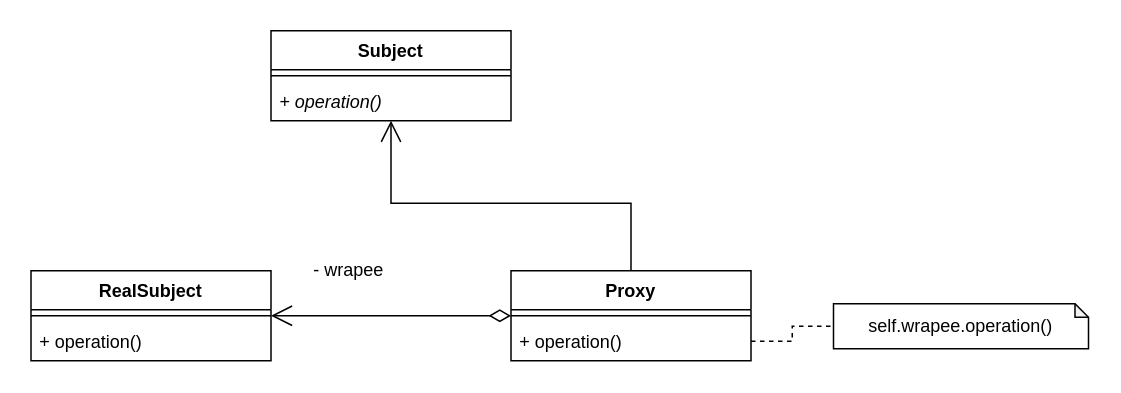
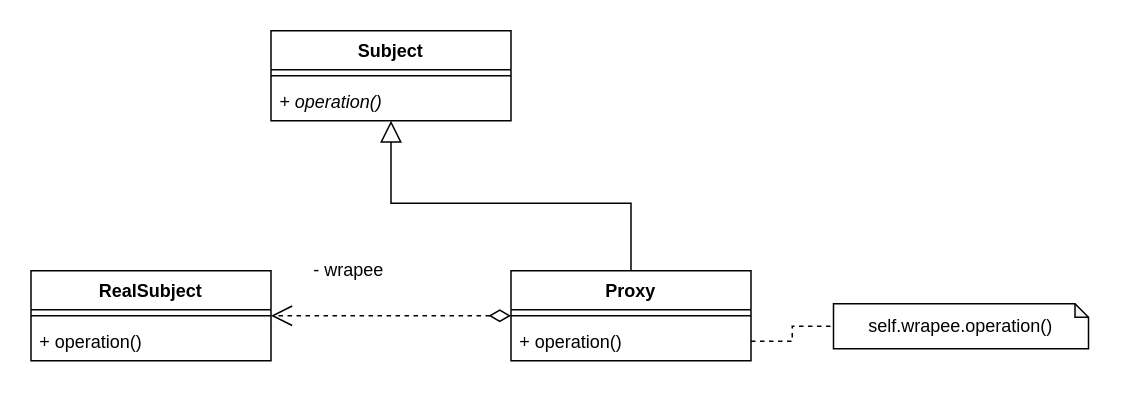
  <mxCell id="0" />
  <mxCell id="1" parent="0" />
- <mxCell id="2" style="edgeStyle=orthogonalEdgeStyle;rounded=0;orthogonalLoop=1;jettySize=auto;html=1;endArrow=open;endFill=0;startSize=12;endSize=12;startArrow=diamondThin;startFill=0;" edge="1" parent="1" source="13" target="10"><mxGeometry relative="1" as="geometry" /></mxCell>
- <mxCell id="3" style="edgeStyle=orthogonalEdgeStyle;rounded=0;orthogonalLoop=1;jettySize=auto;html=1;exitX=0.5;exitY=0;exitDx=0;exitDy=0;startArrow=none;startFill=0;startSize=12;endArrow=open;endFill=0;endSize=12;" edge="1" parent="1" source="13" target="7"><mxGeometry relative="1" as="geometry" /></mxCell>
+ <mxCell id="2" style="edgeStyle=orthogonalEdgeStyle;rounded=0;orthogonalLoop=1;jettySize=auto;html=1;endArrow=open;endFill=0;startSize=12;endSize=12;startArrow=diamondThin;startFill=0;dashed=1;" edge="1" parent="1" source="13" target="10"><mxGeometry relative="1" as="geometry" /></mxCell>
+ <mxCell id="3" style="edgeStyle=orthogonalEdgeStyle;rounded=0;orthogonalLoop=1;jettySize=auto;html=1;exitX=0.5;exitY=0;exitDx=0;exitDy=0;startArrow=none;startFill=0;startSize=12;endArrow=block;endFill=0;endSize=12;" edge="1" parent="1" source="13" target="7"><mxGeometry relative="1" as="geometry" /></mxCell>
  <mxCell id="4" value="- wrapee" style="text;html=1;strokeColor=none;fillColor=none;align=center;verticalAlign=middle;whiteSpace=wrap;rounded=0;" vertex="1" parent="1"><mxGeometry x="200" y="170" width="64" height="20" as="geometry" /></mxCell>
  <mxCell id="5" value="self.wrapee.operation()" style="shape=note;whiteSpace=wrap;html=1;backgroundOutline=1;darkOpacity=0.05;size=9;" vertex="1" parent="1"><mxGeometry x="555" y="202" width="170" height="30" as="geometry" /></mxCell>
  <mxCell id="6" style="edgeStyle=orthogonalEdgeStyle;rounded=0;orthogonalLoop=1;jettySize=auto;html=1;exitX=1;exitY=0.5;exitDx=0;exitDy=0;startArrow=none;startFill=0;startSize=12;endArrow=none;endFill=0;endSize=12;dashed=1;" edge="1" parent="1" source="15" target="5"><mxGeometry relative="1" as="geometry" /></mxCell>
  <mxCell id="7" value="Subject" style="swimlane;fontStyle=1;align=center;verticalAlign=top;childLayout=stackLayout;horizontal=1;startSize=26;horizontalStack=0;resizeParent=1;resizeParentMax=0;resizeLast=0;collapsible=1;marginBottom=0;" vertex="1" parent="1"><mxGeometry x="180" y="20" width="160" height="60" as="geometry" /></mxCell>
  <mxCell id="8" value="" style="line;strokeWidth=1;fillColor=none;align=left;verticalAlign=middle;spacingTop=-1;spacingLeft=3;spacingRight=3;rotatable=0;labelPosition=right;points=[];portConstraint=eastwest;" vertex="1" parent="7"><mxGeometry y="26" width="160" height="8" as="geometry" /></mxCell>
  <mxCell id="9" value="+ operation()" style="text;strokeColor=none;fillColor=none;align=left;verticalAlign=top;spacingLeft=4;spacingRight=4;overflow=hidden;rotatable=0;points=[[0,0.5],[1,0.5]];portConstraint=eastwest;fontStyle=2" vertex="1" parent="7"><mxGeometry y="34" width="160" height="26" as="geometry" /></mxCell>
  <mxCell id="10" value="RealSubject" style="swimlane;fontStyle=1;align=center;verticalAlign=top;childLayout=stackLayout;horizontal=1;startSize=26;horizontalStack=0;resizeParent=1;resizeParentMax=0;resizeLast=0;collapsible=1;marginBottom=0;" vertex="1" parent="1"><mxGeometry x="20" y="180" width="160" height="60" as="geometry" /></mxCell>
  <mxCell id="11" value="" style="line;strokeWidth=1;fillColor=none;align=left;verticalAlign=middle;spacingTop=-1;spacingLeft=3;spacingRight=3;rotatable=0;labelPosition=right;points=[];portConstraint=eastwest;" vertex="1" parent="10"><mxGeometry y="26" width="160" height="8" as="geometry" /></mxCell>
  <mxCell id="12" value="+ operation()" style="text;strokeColor=none;fillColor=none;align=left;verticalAlign=top;spacingLeft=4;spacingRight=4;overflow=hidden;rotatable=0;points=[[0,0.5],[1,0.5]];portConstraint=eastwest;" vertex="1" parent="10"><mxGeometry y="34" width="160" height="26" as="geometry" /></mxCell>
  <mxCell id="13" value="Proxy" style="swimlane;fontStyle=1;align=center;verticalAlign=top;childLayout=stackLayout;horizontal=1;startSize=26;horizontalStack=0;resizeParent=1;resizeParentMax=0;resizeLast=0;collapsible=1;marginBottom=0;" vertex="1" parent="1"><mxGeometry x="340" y="180" width="160" height="60" as="geometry" /></mxCell>
  <mxCell id="14" value="" style="line;strokeWidth=1;fillColor=none;align=left;verticalAlign=middle;spacingTop=-1;spacingLeft=3;spacingRight=3;rotatable=0;labelPosition=right;points=[];portConstraint=eastwest;" vertex="1" parent="13"><mxGeometry y="26" width="160" height="8" as="geometry" /></mxCell>
  <mxCell id="15" value="+ operation()" style="text;strokeColor=none;fillColor=none;align=left;verticalAlign=top;spacingLeft=4;spacingRight=4;overflow=hidden;rotatable=0;points=[[0,0.5],[1,0.5]];portConstraint=eastwest;" vertex="1" parent="13"><mxGeometry y="34" width="160" height="26" as="geometry" /></mxCell>
